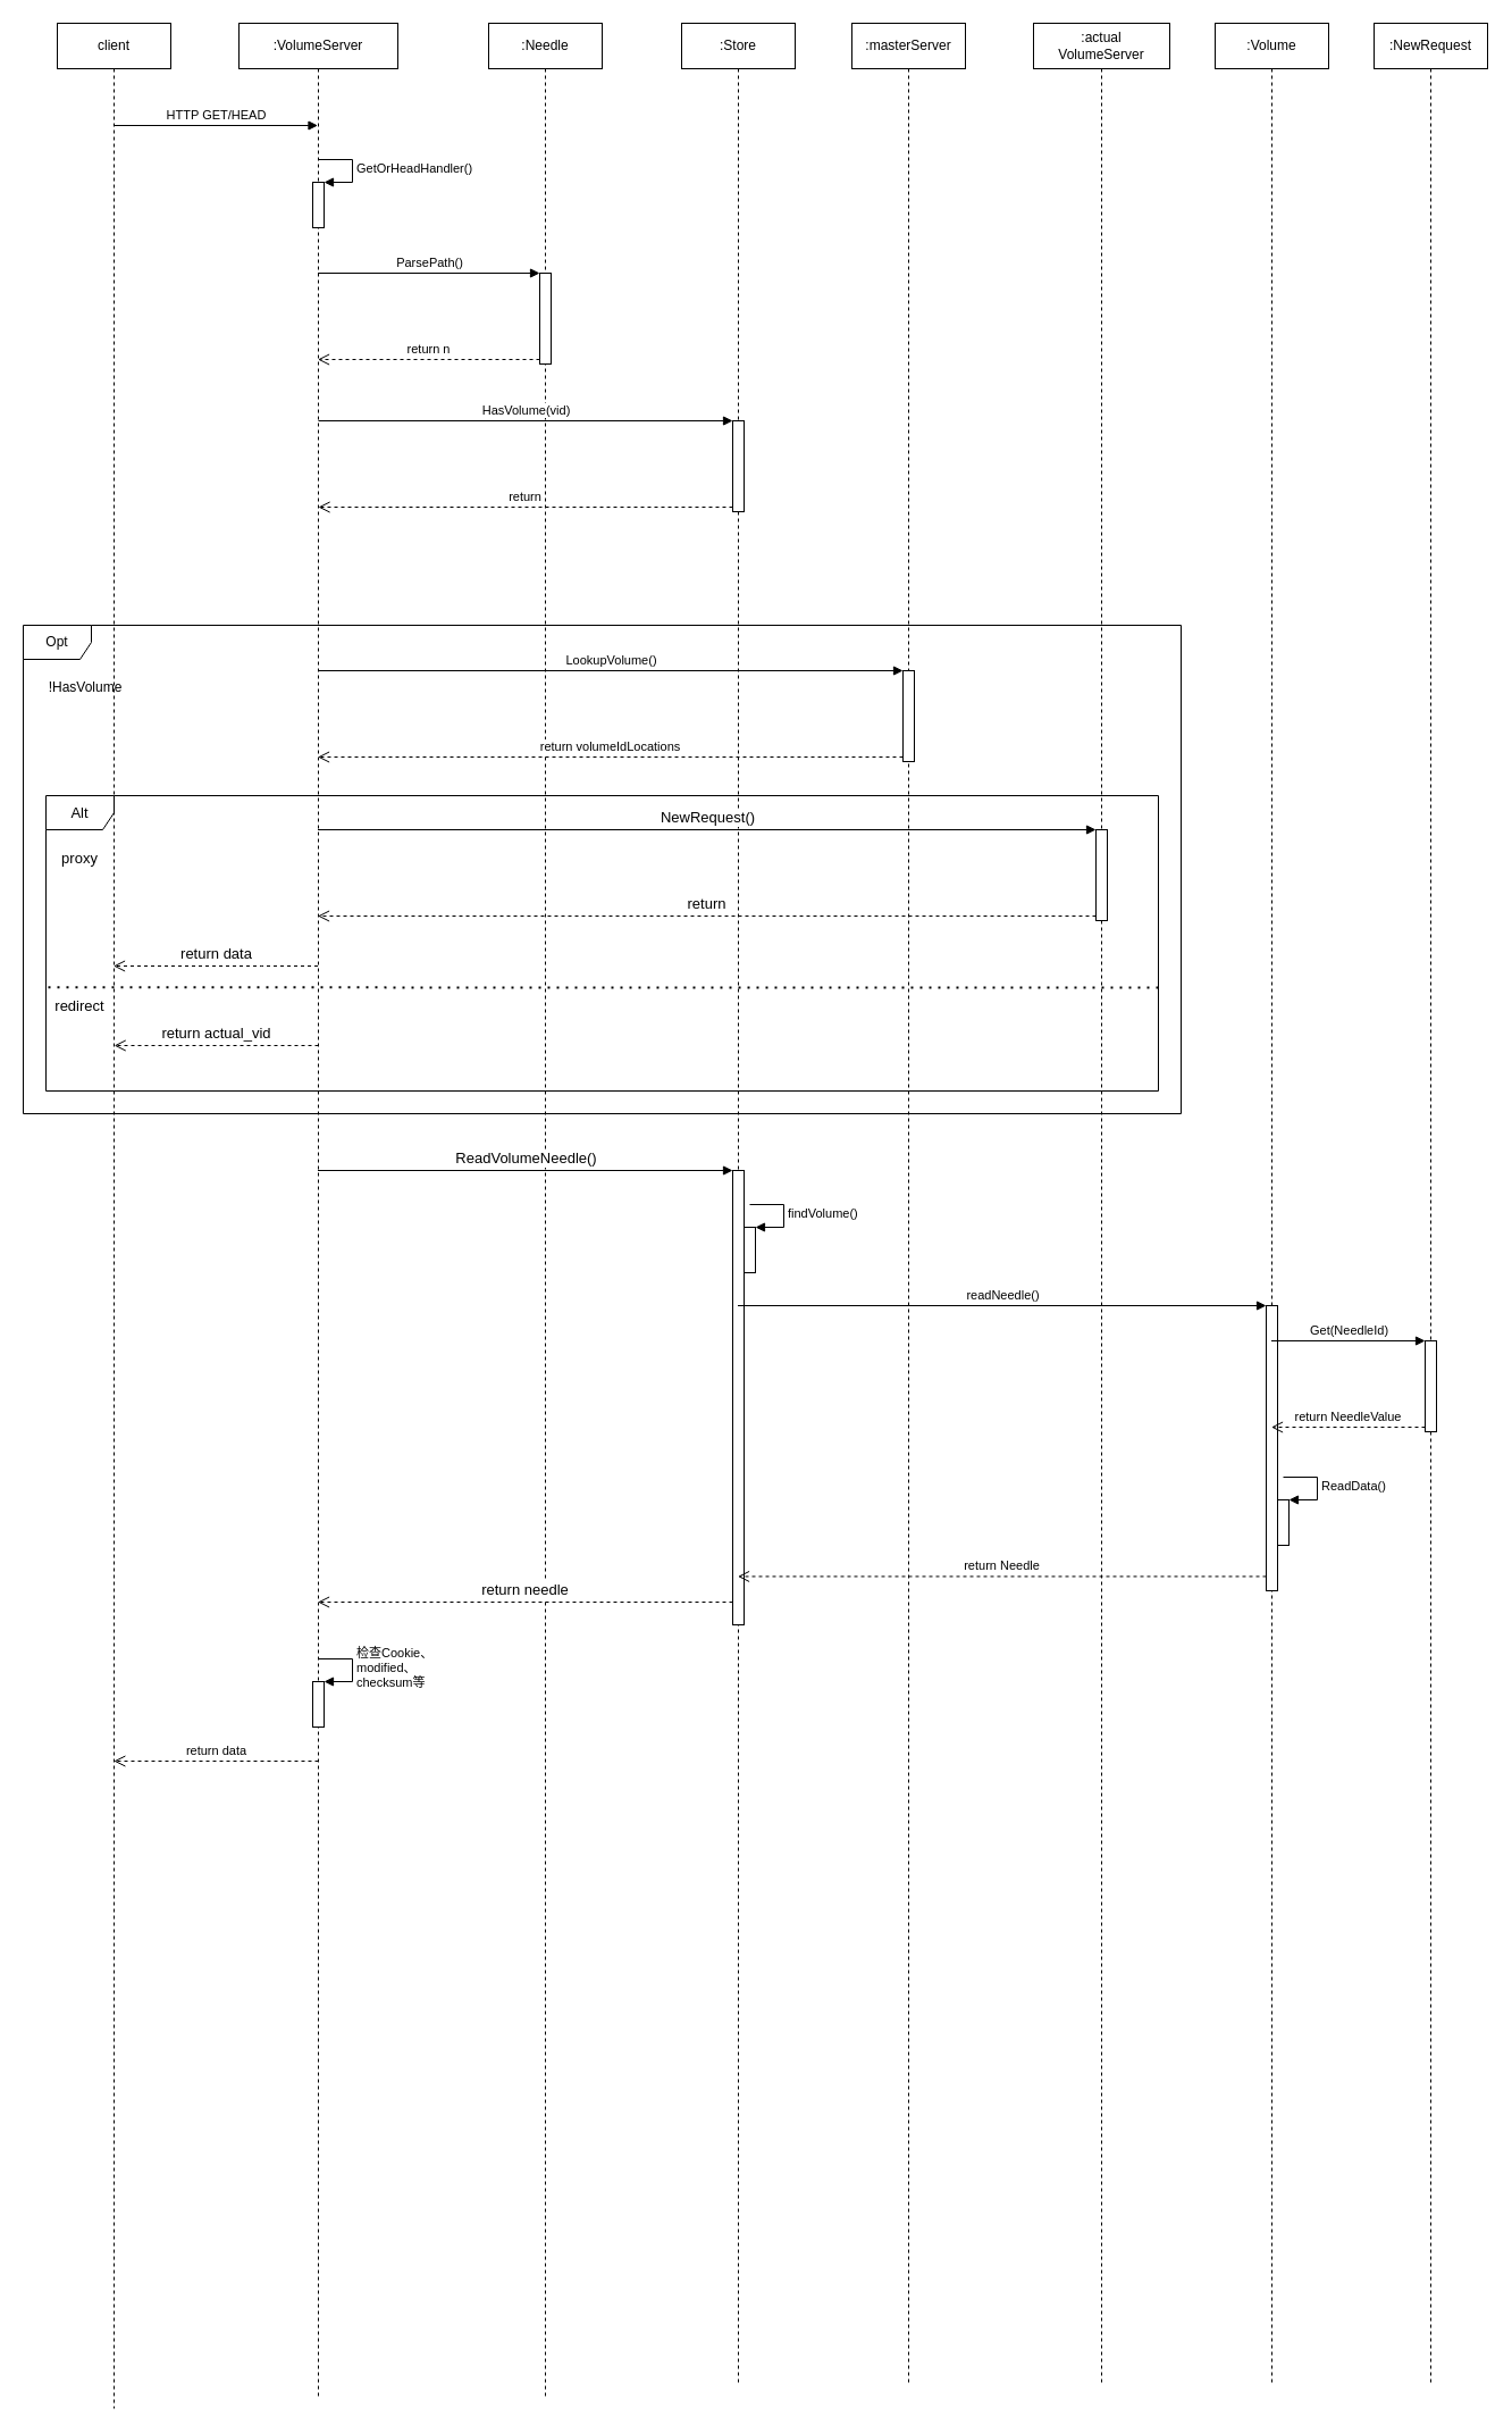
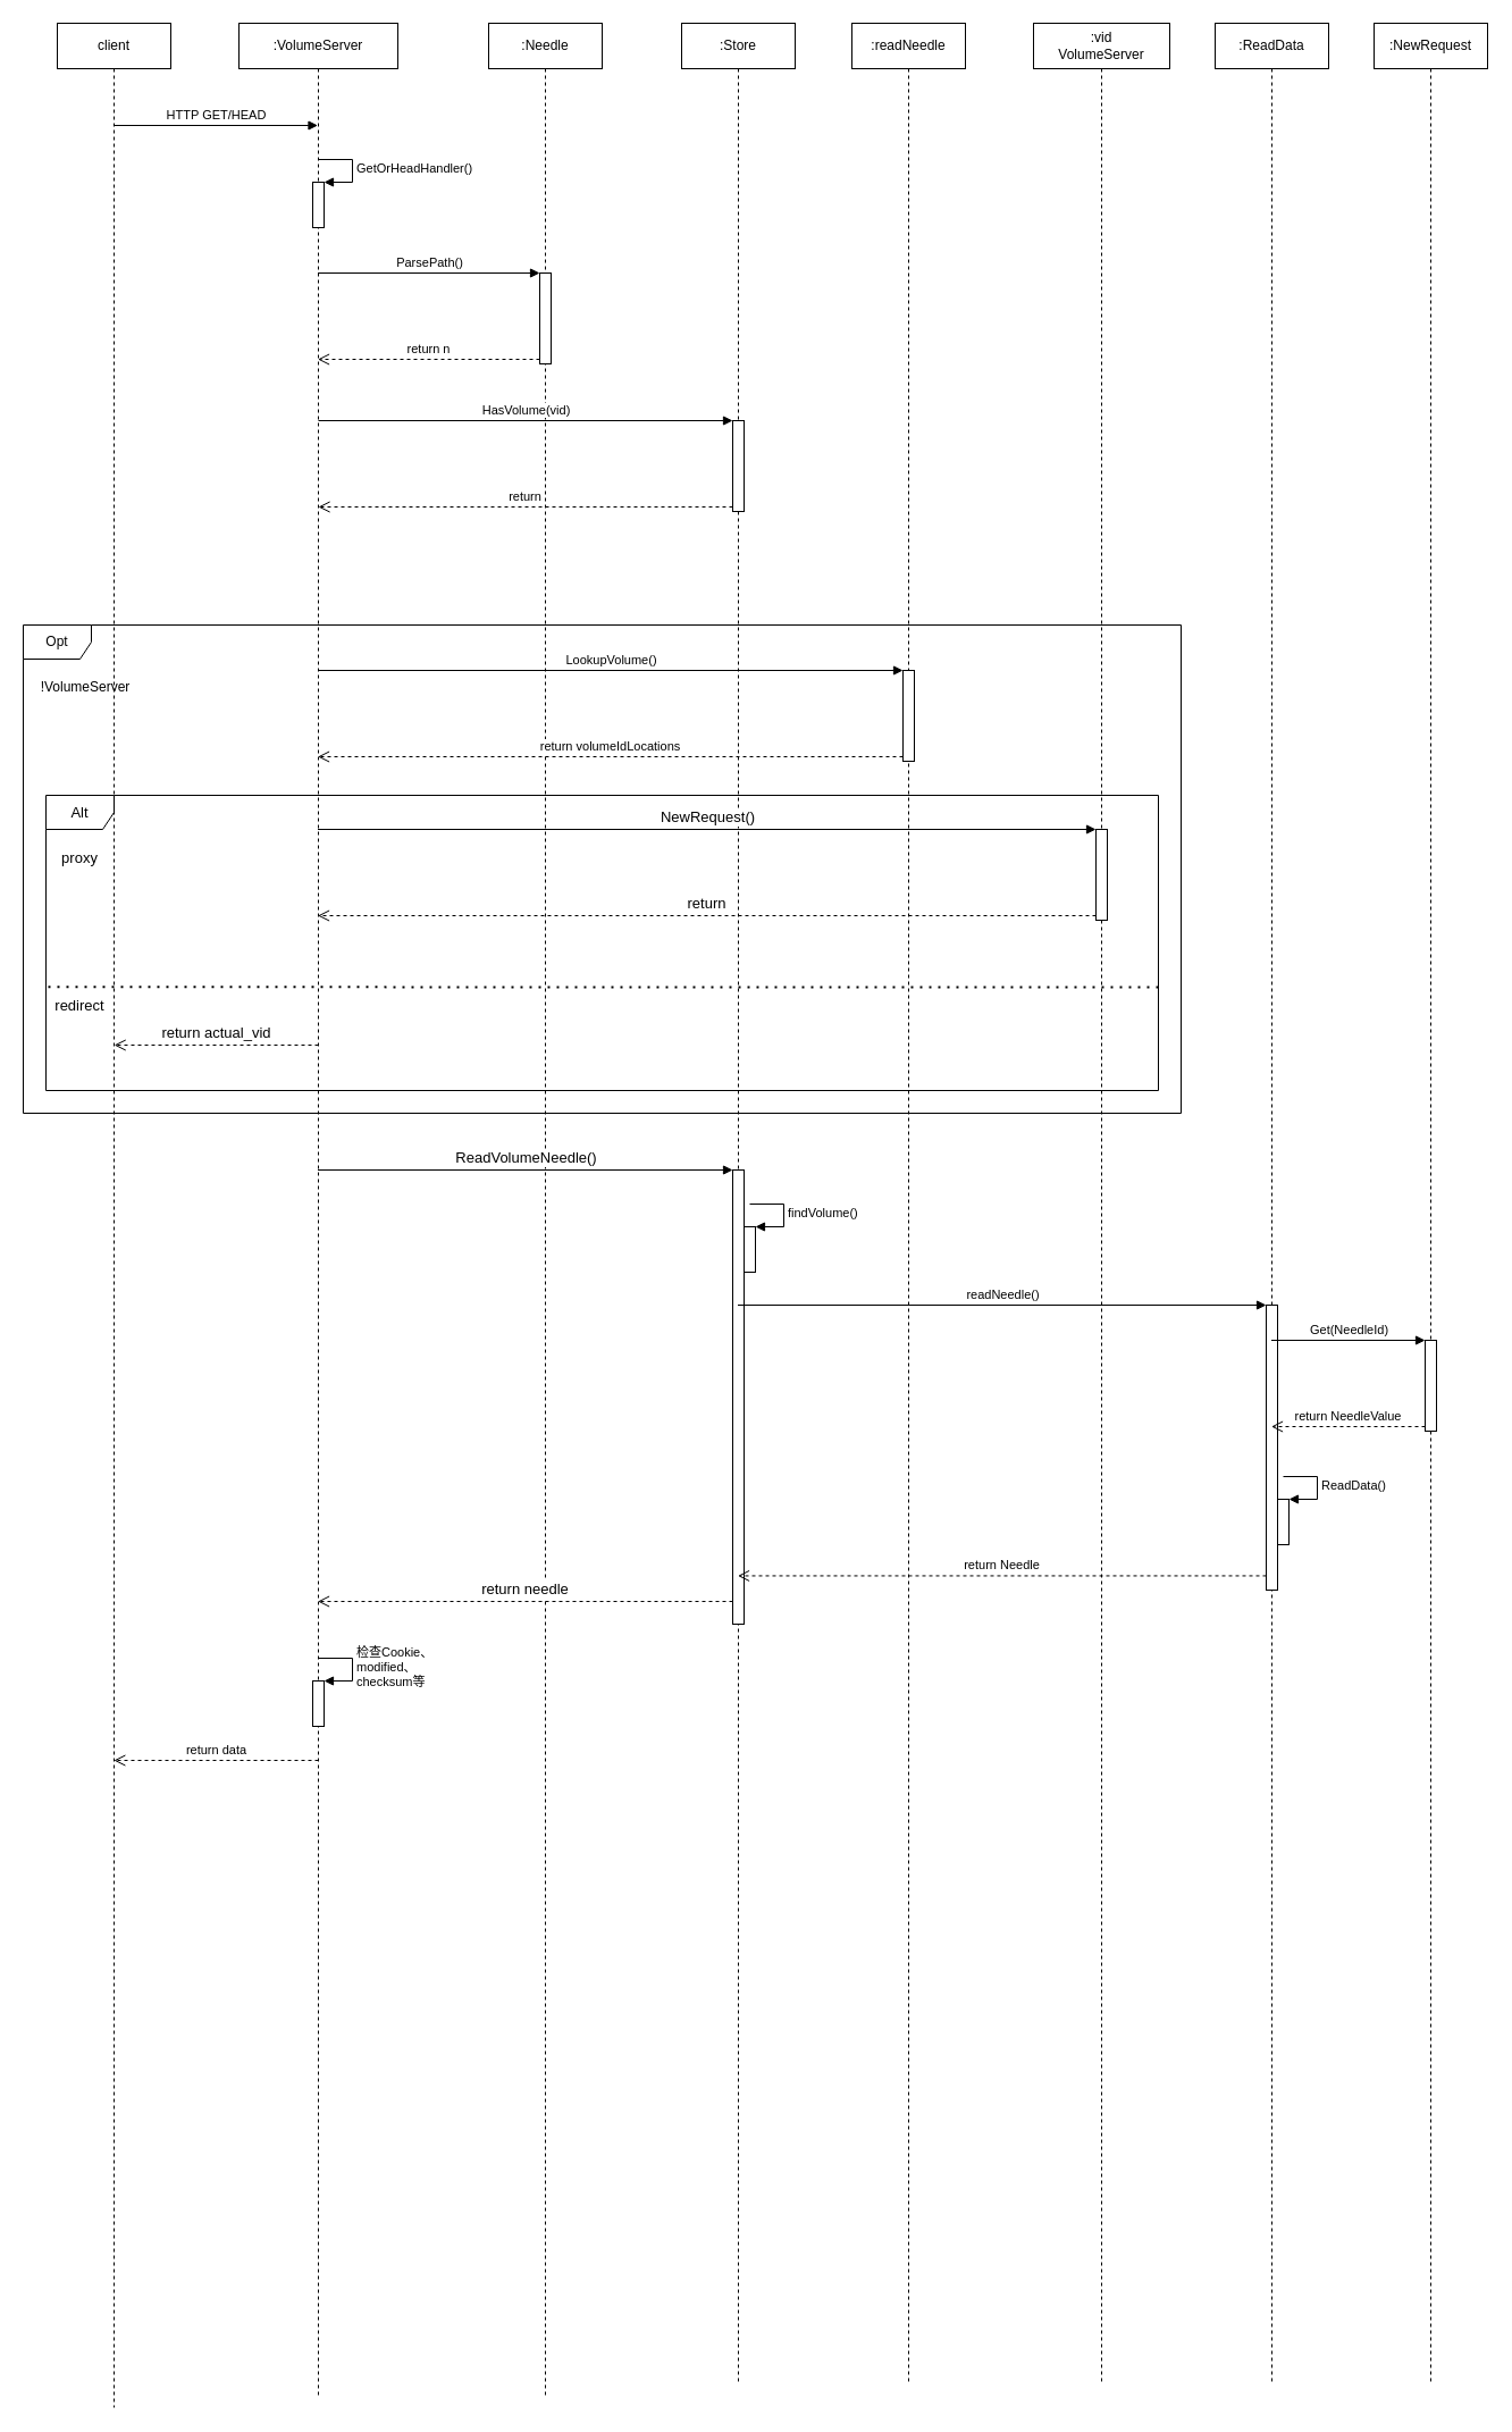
  <mxCell id="0" />
  <mxCell id="1" parent="0" />
  <mxCell id="2" value="Alt" style="shape=umlFrame;whiteSpace=wrap;html=1;fontSize=13;" parent="1" vertex="1"><mxGeometry x="40" y="700" width="980" height="260" as="geometry" /></mxCell>
  <mxCell id="3" value="client" style="shape=umlLifeline;perimeter=lifelinePerimeter;whiteSpace=wrap;html=1;container=1;collapsible=0;recursiveResize=0;outlineConnect=0;" parent="1" vertex="1"><mxGeometry x="50" y="20" width="100" height="2100" as="geometry" /></mxCell>
  <mxCell id="4" value="Opt" style="shape=umlFrame;whiteSpace=wrap;html=1;" vertex="1" parent="3"><mxGeometry x="-30" y="530" width="1020" height="430" as="geometry" /></mxCell>
- <mxCell id="5" value="!HasVolume" style="text;html=1;strokeColor=none;fillColor=none;align=center;verticalAlign=middle;whiteSpace=wrap;rounded=0;" vertex="1" parent="3"><mxGeometry x="-30" y="570" width="110" height="30" as="geometry" /></mxCell>
+ <mxCell id="5" value="!VolumeServer" style="text;html=1;strokeColor=none;fillColor=none;align=center;verticalAlign=middle;whiteSpace=wrap;rounded=0;" vertex="1" parent="3"><mxGeometry x="-30" y="570" width="110" height="30" as="geometry" /></mxCell>
  <mxCell id="6" value=":VolumeServer" style="shape=umlLifeline;perimeter=lifelinePerimeter;whiteSpace=wrap;html=1;container=1;collapsible=0;recursiveResize=0;outlineConnect=0;" parent="1" vertex="1"><mxGeometry x="210" y="20" width="140" height="2090" as="geometry" /></mxCell>
  <mxCell id="7" value="" style="html=1;points=[];perimeter=orthogonalPerimeter;" parent="6" vertex="1"><mxGeometry x="65" y="140" width="10" height="40" as="geometry" /></mxCell>
  <mxCell id="8" value="GetOrHeadHandler()" style="edgeStyle=orthogonalEdgeStyle;html=1;align=left;spacingLeft=2;endArrow=block;rounded=0;entryX=1;entryY=0;" parent="6" target="7" edge="1"><mxGeometry relative="1" as="geometry"><mxPoint x="70" y="120" as="sourcePoint" /><Array as="points"><mxPoint x="100" y="120" /></Array></mxGeometry></mxCell>
  <mxCell id="9" value="return actual_vid" style="html=1;verticalAlign=bottom;endArrow=open;dashed=1;endSize=8;rounded=0;fontSize=13;" parent="6" edge="1"><mxGeometry relative="1" as="geometry"><mxPoint x="70" y="900" as="sourcePoint" /><mxPoint x="-109.833" y="900" as="targetPoint" /></mxGeometry></mxCell>
  <mxCell id="10" value="" style="html=1;points=[];perimeter=orthogonalPerimeter;" vertex="1" parent="6"><mxGeometry x="65" y="1460" width="10" height="40" as="geometry" /></mxCell>
  <mxCell id="11" value="检查Cookie、&lt;br&gt;modified、&lt;br&gt;checksum等" style="edgeStyle=orthogonalEdgeStyle;html=1;align=left;spacingLeft=2;endArrow=block;rounded=0;entryX=1;entryY=0;" edge="1" target="10" parent="6"><mxGeometry relative="1" as="geometry"><mxPoint x="70" y="1440" as="sourcePoint" /><Array as="points"><mxPoint x="100" y="1440" /></Array></mxGeometry></mxCell>
  <mxCell id="12" value="return data" style="html=1;verticalAlign=bottom;endArrow=open;dashed=1;endSize=8;rounded=0;" edge="1" parent="6"><mxGeometry relative="1" as="geometry"><mxPoint x="70" y="1530" as="sourcePoint" /><mxPoint x="-110.167" y="1530" as="targetPoint" /></mxGeometry></mxCell>
  <mxCell id="13" value="HTTP GET/HEAD" style="html=1;verticalAlign=bottom;endArrow=block;rounded=0;" parent="1" target="6" edge="1"><mxGeometry width="80" relative="1" as="geometry"><mxPoint x="100" y="110" as="sourcePoint" /><mxPoint x="180" y="110" as="targetPoint" /></mxGeometry></mxCell>
  <mxCell id="14" value=":Needle" style="shape=umlLifeline;perimeter=lifelinePerimeter;whiteSpace=wrap;html=1;container=1;collapsible=0;recursiveResize=0;outlineConnect=0;" parent="1" vertex="1"><mxGeometry x="430" y="20" width="100" height="2090" as="geometry" /></mxCell>
  <mxCell id="15" value="" style="html=1;points=[];perimeter=orthogonalPerimeter;" parent="14" vertex="1"><mxGeometry x="45" y="220" width="10" height="80" as="geometry" /></mxCell>
  <mxCell id="16" value="ParsePath()" style="html=1;verticalAlign=bottom;endArrow=block;entryX=0;entryY=0;rounded=0;" parent="1" source="6" target="15" edge="1"><mxGeometry relative="1" as="geometry"><mxPoint x="380" y="240" as="sourcePoint" /></mxGeometry></mxCell>
  <mxCell id="17" value="return n" style="html=1;verticalAlign=bottom;endArrow=open;dashed=1;endSize=8;exitX=0;exitY=0.95;rounded=0;" parent="1" source="15" target="6" edge="1"><mxGeometry relative="1" as="geometry"><mxPoint x="400" y="316" as="targetPoint" /></mxGeometry></mxCell>
  <mxCell id="18" value=":Store" style="shape=umlLifeline;perimeter=lifelinePerimeter;whiteSpace=wrap;html=1;container=1;collapsible=0;recursiveResize=0;outlineConnect=0;" parent="1" vertex="1"><mxGeometry x="600" y="20" width="100" height="2080" as="geometry" /></mxCell>
  <mxCell id="19" value="" style="html=1;points=[];perimeter=orthogonalPerimeter;" parent="18" vertex="1"><mxGeometry x="45" y="350" width="10" height="80" as="geometry" /></mxCell>
  <mxCell id="20" value="" style="html=1;points=[];perimeter=orthogonalPerimeter;fontSize=13;" parent="18" vertex="1"><mxGeometry x="45" y="1010" width="10" height="400" as="geometry" /></mxCell>
  <mxCell id="21" value="" style="html=1;points=[];perimeter=orthogonalPerimeter;" vertex="1" parent="18"><mxGeometry x="55" y="1060" width="10" height="40" as="geometry" /></mxCell>
  <mxCell id="22" value="findVolume()" style="edgeStyle=orthogonalEdgeStyle;html=1;align=left;spacingLeft=2;endArrow=block;rounded=0;entryX=1;entryY=0;" edge="1" target="21" parent="18"><mxGeometry relative="1" as="geometry"><mxPoint x="60" y="1040" as="sourcePoint" /><Array as="points"><mxPoint x="90" y="1040" /></Array></mxGeometry></mxCell>
  <mxCell id="23" value="HasVolume(vid)" style="html=1;verticalAlign=bottom;endArrow=block;entryX=0;entryY=0;rounded=0;" parent="1" target="19" edge="1"><mxGeometry relative="1" as="geometry"><mxPoint x="280" y="370" as="sourcePoint" /></mxGeometry></mxCell>
  <mxCell id="24" value="return" style="html=1;verticalAlign=bottom;endArrow=open;dashed=1;endSize=8;exitX=0;exitY=0.95;rounded=0;" parent="1" source="19" edge="1"><mxGeometry relative="1" as="geometry"><mxPoint x="280" y="446" as="targetPoint" /></mxGeometry></mxCell>
- <mxCell id="25" value=":masterServer" style="shape=umlLifeline;perimeter=lifelinePerimeter;whiteSpace=wrap;html=1;container=1;collapsible=0;recursiveResize=0;outlineConnect=0;" parent="1" vertex="1"><mxGeometry x="750" y="20" width="100" height="2080" as="geometry" /></mxCell>
+ <mxCell id="25" value=":readNeedle" style="shape=umlLifeline;perimeter=lifelinePerimeter;whiteSpace=wrap;html=1;container=1;collapsible=0;recursiveResize=0;outlineConnect=0;" parent="1" vertex="1"><mxGeometry x="750" y="20" width="100" height="2080" as="geometry" /></mxCell>
  <mxCell id="26" value="" style="html=1;points=[];perimeter=orthogonalPerimeter;" parent="25" vertex="1"><mxGeometry x="45" y="570" width="10" height="80" as="geometry" /></mxCell>
  <mxCell id="27" value="LookupVolume()" style="html=1;verticalAlign=bottom;endArrow=block;entryX=0;entryY=0;rounded=0;" parent="1" source="6" target="26" edge="1"><mxGeometry relative="1" as="geometry"><mxPoint x="725" y="590" as="sourcePoint" /></mxGeometry></mxCell>
  <mxCell id="28" value="return volumeIdLocations" style="html=1;verticalAlign=bottom;endArrow=open;dashed=1;endSize=8;exitX=0;exitY=0.95;rounded=0;" parent="1" source="26" target="6" edge="1"><mxGeometry relative="1" as="geometry"><mxPoint x="725" y="666" as="targetPoint" /></mxGeometry></mxCell>
- <mxCell id="29" value=":actual&lt;br&gt;VolumeServer" style="shape=umlLifeline;perimeter=lifelinePerimeter;whiteSpace=wrap;html=1;container=1;collapsible=0;recursiveResize=0;outlineConnect=0;" parent="1" vertex="1"><mxGeometry x="910" y="20" width="120" height="2080" as="geometry" /></mxCell>
+ <mxCell id="29" value=":vid&lt;br&gt;VolumeServer" style="shape=umlLifeline;perimeter=lifelinePerimeter;whiteSpace=wrap;html=1;container=1;collapsible=0;recursiveResize=0;outlineConnect=0;" parent="1" vertex="1"><mxGeometry x="910" y="20" width="120" height="2080" as="geometry" /></mxCell>
  <mxCell id="30" value="" style="html=1;points=[];perimeter=orthogonalPerimeter;fontSize=13;" parent="29" vertex="1"><mxGeometry x="55" y="710" width="10" height="80" as="geometry" /></mxCell>
  <mxCell id="31" value="proxy" style="text;html=1;strokeColor=none;fillColor=none;align=center;verticalAlign=middle;whiteSpace=wrap;rounded=0;fontSize=13;" parent="29" vertex="1"><mxGeometry x="-870" y="720" width="60" height="30" as="geometry" /></mxCell>
  <mxCell id="32" value="redirect" style="text;html=1;strokeColor=none;fillColor=none;align=center;verticalAlign=middle;whiteSpace=wrap;rounded=0;fontSize=13;" parent="29" vertex="1"><mxGeometry x="-870" y="850" width="60" height="30" as="geometry" /></mxCell>
  <mxCell id="33" value="NewRequest()" style="html=1;verticalAlign=bottom;endArrow=block;entryX=0;entryY=0;rounded=0;fontSize=13;" parent="1" source="6" target="30" edge="1"><mxGeometry relative="1" as="geometry"><mxPoint x="880" y="730" as="sourcePoint" /></mxGeometry></mxCell>
  <mxCell id="34" value="return" style="html=1;verticalAlign=bottom;endArrow=open;dashed=1;endSize=8;exitX=0;exitY=0.95;rounded=0;fontSize=13;" parent="1" source="30" target="6" edge="1"><mxGeometry relative="1" as="geometry"><mxPoint x="880" y="806" as="targetPoint" /></mxGeometry></mxCell>
- <mxCell id="35" value="return data" style="html=1;verticalAlign=bottom;endArrow=open;dashed=1;endSize=8;rounded=0;fontSize=13;" parent="1" source="6" target="3" edge="1"><mxGeometry relative="1" as="geometry"><mxPoint x="260" y="840" as="sourcePoint" /><mxPoint x="180" y="840" as="targetPoint" /><Array as="points"><mxPoint x="230" y="850" /></Array></mxGeometry></mxCell>
  <mxCell id="36" value="" style="endArrow=none;dashed=1;html=1;dashPattern=1 3;strokeWidth=2;rounded=0;fontSize=13;entryX=0;entryY=0.457;entryDx=0;entryDy=0;entryPerimeter=0;" parent="1" edge="1"><mxGeometry width="50" height="50" relative="1" as="geometry"><mxPoint x="1020" y="869" as="sourcePoint" /><mxPoint x="40" y="868.82" as="targetPoint" /></mxGeometry></mxCell>
  <mxCell id="37" value="ReadVolumeNeedle()" style="html=1;verticalAlign=bottom;endArrow=block;entryX=0;entryY=0;rounded=0;fontSize=13;" parent="1" source="6" target="20" edge="1"><mxGeometry relative="1" as="geometry"><mxPoint x="575" y="1030" as="sourcePoint" /></mxGeometry></mxCell>
  <mxCell id="38" value="return needle" style="html=1;verticalAlign=bottom;endArrow=open;dashed=1;endSize=8;exitX=0;exitY=0.95;rounded=0;fontSize=13;" parent="1" source="20" target="6" edge="1"><mxGeometry relative="1" as="geometry"><mxPoint x="575" y="1106" as="targetPoint" /></mxGeometry></mxCell>
- <mxCell id="39" value=":Volume" style="shape=umlLifeline;perimeter=lifelinePerimeter;whiteSpace=wrap;html=1;container=1;collapsible=0;recursiveResize=0;outlineConnect=0;" vertex="1" parent="1"><mxGeometry x="1070" y="20" width="100" height="2080" as="geometry" /></mxCell>
+ <mxCell id="39" value=":ReadData" style="shape=umlLifeline;perimeter=lifelinePerimeter;whiteSpace=wrap;html=1;container=1;collapsible=0;recursiveResize=0;outlineConnect=0;" vertex="1" parent="1"><mxGeometry x="1070" y="20" width="100" height="2080" as="geometry" /></mxCell>
  <mxCell id="40" value="" style="html=1;points=[];perimeter=orthogonalPerimeter;" vertex="1" parent="39"><mxGeometry x="45" y="1129" width="10" height="251" as="geometry" /></mxCell>
  <mxCell id="41" value="" style="html=1;points=[];perimeter=orthogonalPerimeter;" vertex="1" parent="39"><mxGeometry x="55" y="1300" width="10" height="40" as="geometry" /></mxCell>
  <mxCell id="42" value="ReadData()" style="edgeStyle=orthogonalEdgeStyle;html=1;align=left;spacingLeft=2;endArrow=block;rounded=0;entryX=1;entryY=0;" edge="1" target="41" parent="39"><mxGeometry relative="1" as="geometry"><mxPoint x="60" y="1280" as="sourcePoint" /><Array as="points"><mxPoint x="90" y="1280" /></Array></mxGeometry></mxCell>
  <mxCell id="43" value="readNeedle()" style="html=1;verticalAlign=bottom;endArrow=block;entryX=0;entryY=0;rounded=0;" edge="1" target="40" parent="1" source="18"><mxGeometry relative="1" as="geometry"><mxPoint x="654.5" y="1149" as="sourcePoint" /></mxGeometry></mxCell>
  <mxCell id="44" value="return Needle" style="html=1;verticalAlign=bottom;endArrow=open;dashed=1;endSize=8;exitX=0;exitY=0.95;rounded=0;" edge="1" source="40" parent="1" target="18"><mxGeometry relative="1" as="geometry"><mxPoint x="1045" y="1225" as="targetPoint" /></mxGeometry></mxCell>
  <mxCell id="45" value=":NewRequest" style="shape=umlLifeline;perimeter=lifelinePerimeter;whiteSpace=wrap;html=1;container=1;collapsible=0;recursiveResize=0;outlineConnect=0;" vertex="1" parent="1"><mxGeometry x="1210" y="20" width="100" height="2080" as="geometry" /></mxCell>
  <mxCell id="46" value="" style="html=1;points=[];perimeter=orthogonalPerimeter;" vertex="1" parent="45"><mxGeometry x="45" y="1160" width="10" height="80" as="geometry" /></mxCell>
  <mxCell id="47" value="Get(NeedleId)" style="html=1;verticalAlign=bottom;endArrow=block;entryX=0;entryY=0;rounded=0;" edge="1" target="46" parent="1" source="39"><mxGeometry relative="1" as="geometry"><mxPoint x="1180" y="1180" as="sourcePoint" /></mxGeometry></mxCell>
  <mxCell id="48" value="return NeedleValue" style="html=1;verticalAlign=bottom;endArrow=open;dashed=1;endSize=8;exitX=0;exitY=0.95;rounded=0;" edge="1" source="46" parent="1" target="39"><mxGeometry relative="1" as="geometry"><mxPoint x="1180" y="1256" as="targetPoint" /></mxGeometry></mxCell>
